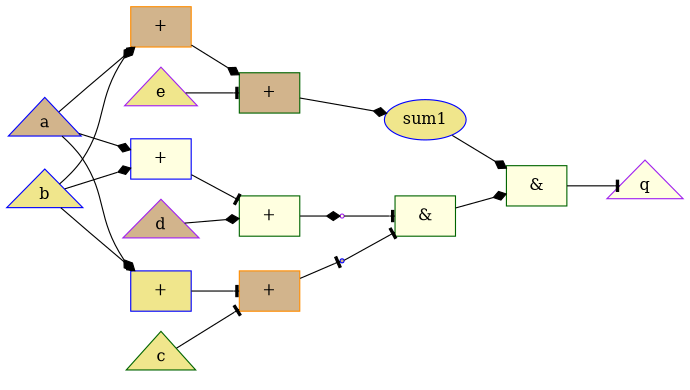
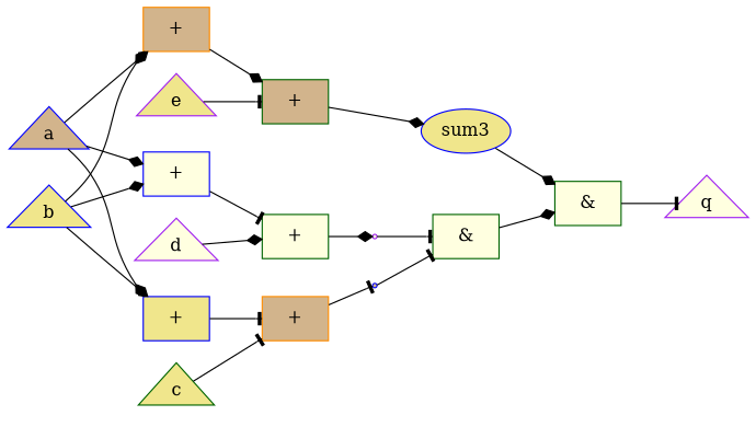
  digraph {
    rankdir=LR
    node [color=blue fillcolor=tan shape=box style=filled]
    edge [arrowhead=diamond]
    n1 [label=a shape=triangle]
    n2 [fillcolor=khaki label="+"]
    n3 [fillcolor=lightyellow label="+"]
    n4 [color=darkorange label="+"]
    n5 [color=darkorange label="+"]
    n6 [color=darkgreen fillcolor=lightyellow label="+"]
    n7 [color=darkgreen label="+"]
    n8 [fillcolor=khaki label=b shape=triangle]
    n9 [color=darkgreen fillcolor=khaki label=c shape=triangle]
    n10 [label=sum1 shape=point]
-   n11 [color=purple label=d shape=triangle]
+   n11 [color=purple fillcolor=lightyellow label=d shape=triangle]
    n12 [color=purple fillcolor=lightyellow label=sum2 shape=point]
    n13 [color=purple fillcolor=khaki label=e shape=triangle]
-   sum3 [fillcolor=khaki label=sum1 shape=""]
+   sum3 [fillcolor=khaki shape=""]
    n15 [color=purple fillcolor=lightyellow label=q shape=triangle]
    n16 [color=darkgreen fillcolor=lightyellow label="&"]
    n17 [color=darkgreen fillcolor=lightyellow label="&"]
    n1 -> n2
    n1 -> n3
    n1 -> n4
    n2 -> n5 [arrowhead=tee]
    n3 -> n6 [arrowhead=tee]
    n4 -> n7
    n5 -> n10 [arrowhead=tee]
    n6 -> n12
    n7 -> sum3
    n8 -> n2
    n8 -> n3
    n8 -> n4
    n9 -> n5 [arrowhead=tee]
    n10 -> n16 [arrowhead=tee]
    n11 -> n6
    n12 -> n16 [arrowhead=tee]
    n13 -> n7 [arrowhead=tee]
    sum3 -> n17
    n16 -> n17
    n17 -> n15 [arrowhead=tee]
  }
